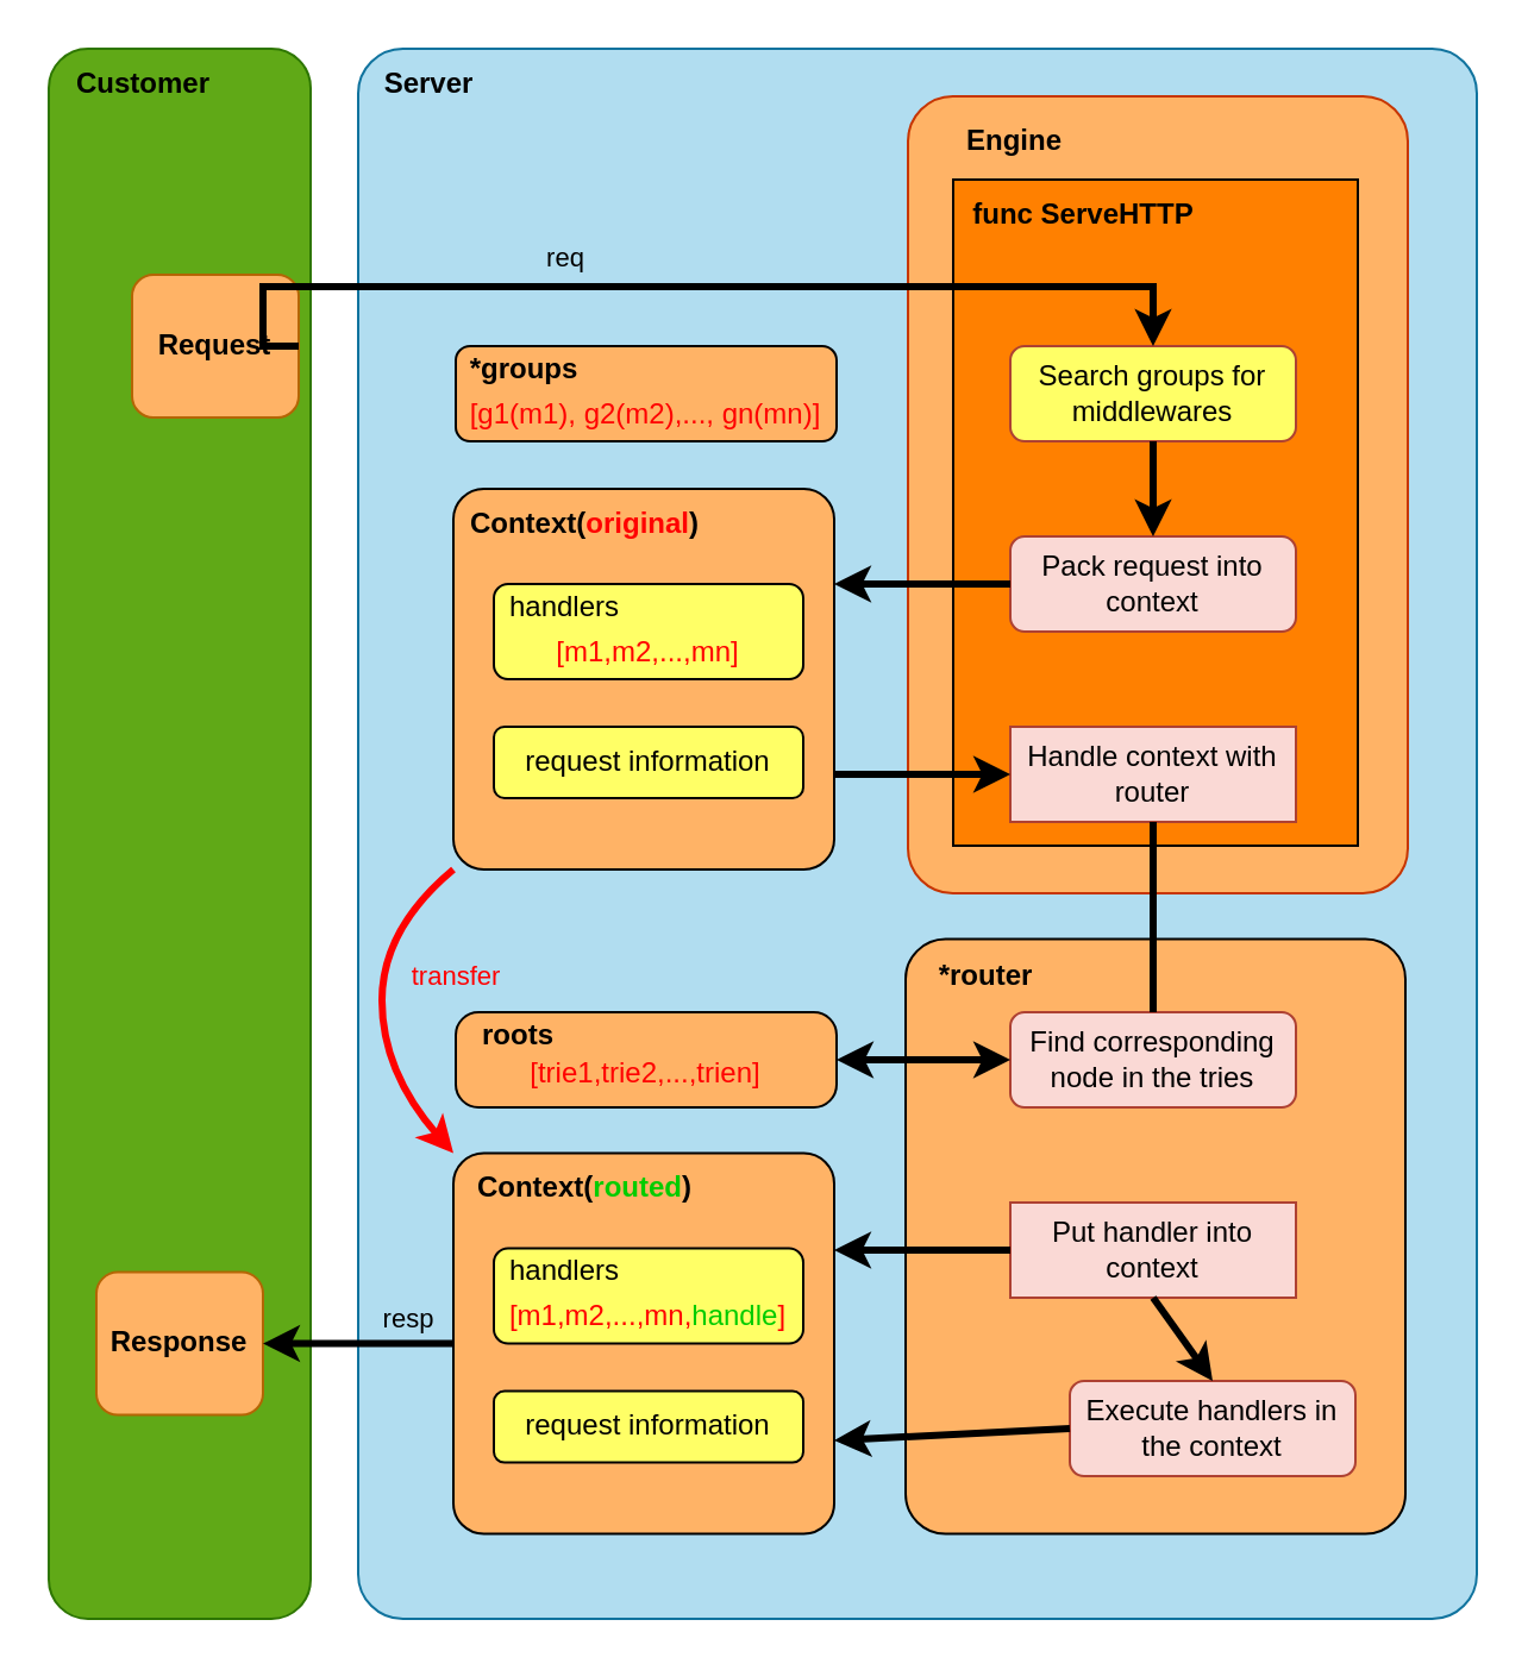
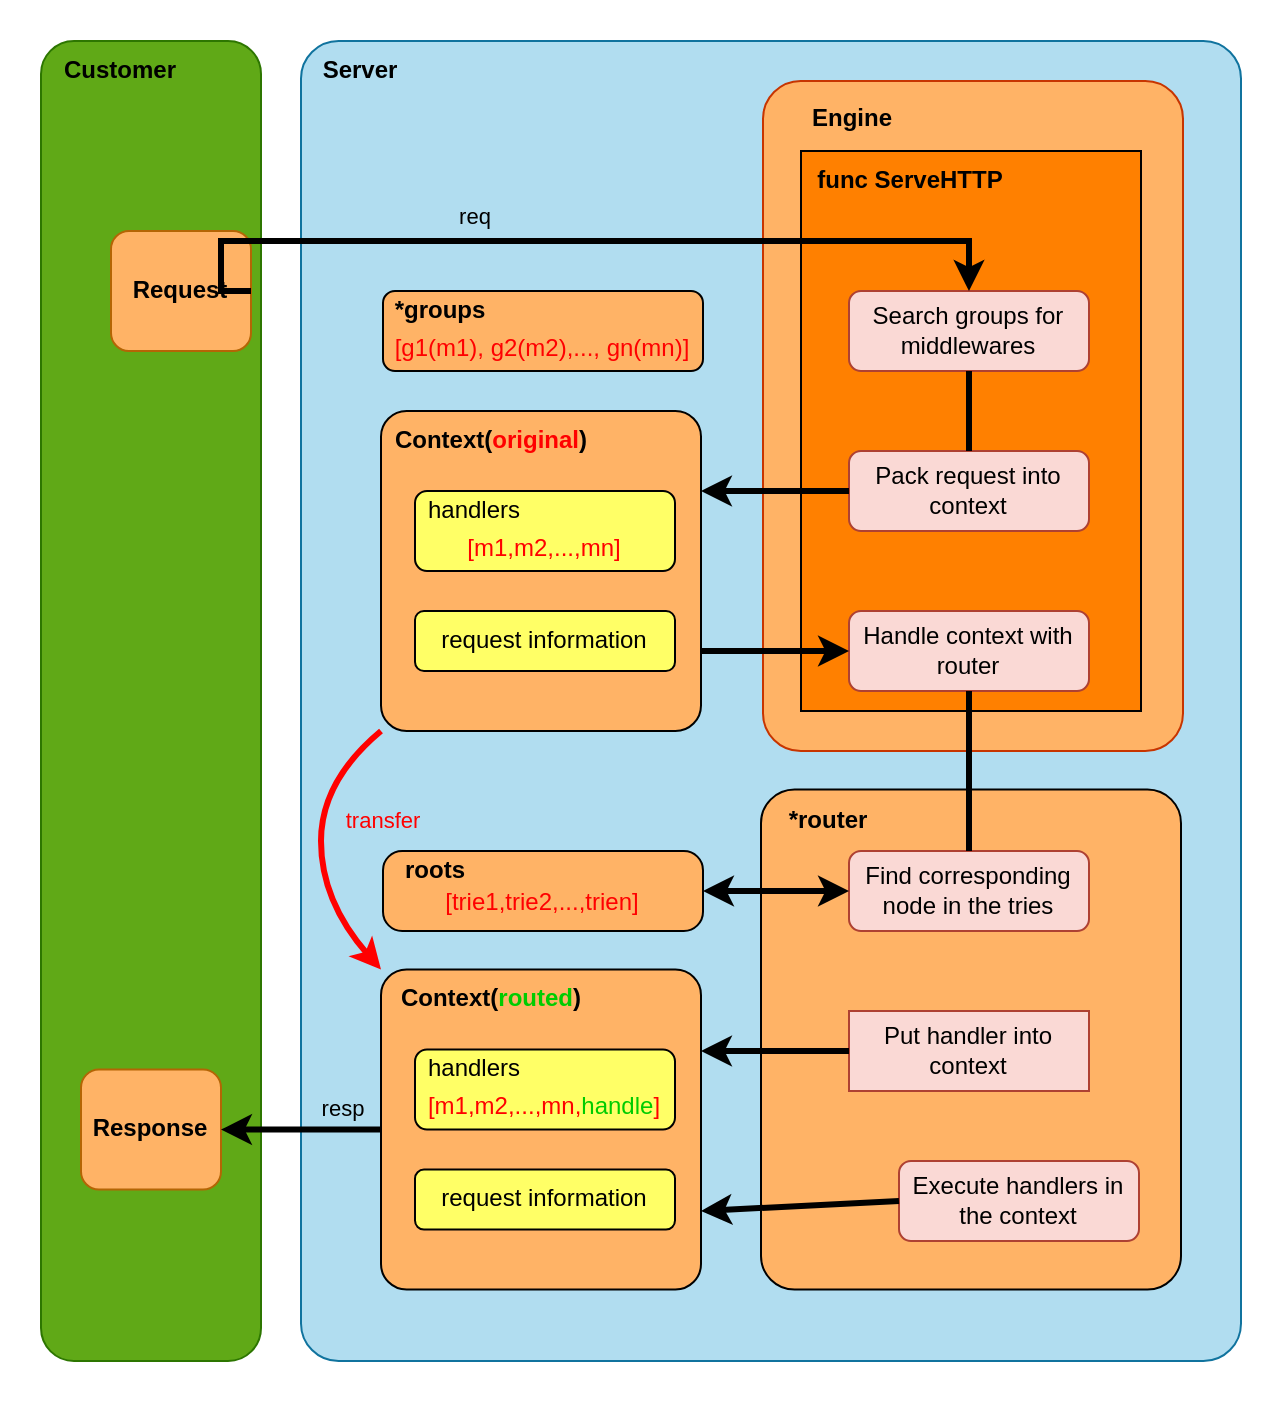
  <mxCell id="0" />
  <mxCell id="1" style="" parent="0" />
  <mxCell id="2" value="" style="rounded=1;whiteSpace=wrap;html=1;fillColor=#60a917;strokeColor=#2D7600;fontColor=#ffffff;" parent="1" vertex="1"><mxGeometry x="20" y="20" width="110" height="660" as="geometry" /></mxCell>
  <mxCell id="3" value="" style="group" parent="1" vertex="1" connectable="0"><mxGeometry x="150" y="20" width="470" height="660" as="geometry" /></mxCell>
  <mxCell id="4" value="" style="rounded=1;whiteSpace=wrap;html=1;fillColor=#b1ddf0;arcSize=4;strokeColor=#10739e;" parent="3" vertex="1"><mxGeometry width="470" height="660" as="geometry" /></mxCell>
  <mxCell id="5" value="&lt;b&gt;Server&lt;/b&gt;" style="text;html=1;strokeColor=none;fillColor=none;align=center;verticalAlign=middle;whiteSpace=wrap;rounded=0;fontColor=#000000;" parent="3" vertex="1"><mxGeometry width="60" height="30" as="geometry" /></mxCell>
  <mxCell id="6" value="elements" style="" parent="0" />
  <mxCell id="7" value="" style="group" parent="6" vertex="1" connectable="0"><mxGeometry x="380" y="394.28" width="210" height="250" as="geometry" /></mxCell>
  <mxCell id="8" value="" style="group" parent="7" vertex="1" connectable="0"><mxGeometry width="210" height="250" as="geometry" /></mxCell>
  <mxCell id="9" value="" style="rounded=1;whiteSpace=wrap;html=1;fontColor=#FF0000;strokeColor=default;fillColor=#FFB366;arcSize=8;" parent="8" vertex="1"><mxGeometry width="210" height="250" as="geometry" /></mxCell>
  <mxCell id="10" value="&lt;font color=&quot;#000000&quot;&gt;&lt;b&gt;*router&lt;/b&gt;&lt;/font&gt;" style="text;html=1;strokeColor=none;fillColor=none;align=center;verticalAlign=middle;whiteSpace=wrap;rounded=0;fontColor=#FF0000;" parent="8" vertex="1"><mxGeometry x="4" width="60" height="31.5" as="geometry" /></mxCell>
  <mxCell id="11" value="" style="group" parent="6" vertex="1" connectable="0"><mxGeometry x="381" y="40" width="210" height="335" as="geometry" /></mxCell>
  <mxCell id="12" value="" style="rounded=1;whiteSpace=wrap;html=1;fontColor=#000000;fillColor=#FFB366;strokeColor=#C73500;arcSize=9;" parent="11" vertex="1"><mxGeometry width="210" height="335" as="geometry" /></mxCell>
  <mxCell id="13" value="&lt;b&gt;Engine&lt;/b&gt;" style="text;html=1;strokeColor=none;fillColor=none;align=center;verticalAlign=middle;whiteSpace=wrap;rounded=0;fontColor=#000000;" parent="11" vertex="1"><mxGeometry y="4.718" width="90" height="28.31" as="geometry" /></mxCell>
  <mxCell id="14" value="&lt;font color=&quot;#000000&quot;&gt;&lt;b&gt;Request&lt;/b&gt;&lt;/font&gt;" style="rounded=1;whiteSpace=wrap;html=1;fillColor=#FFB366;strokeColor=#b46504;" parent="6" vertex="1"><mxGeometry x="55" y="115" width="70" height="60" as="geometry" /></mxCell>
  <mxCell id="15" value="&lt;b&gt;Customer&lt;/b&gt;" style="text;html=1;strokeColor=none;fillColor=none;align=center;verticalAlign=middle;whiteSpace=wrap;rounded=0;fontColor=#000000;" parent="6" vertex="1"><mxGeometry x="30" y="20" width="60" height="30" as="geometry" /></mxCell>
  <mxCell id="16" value="" style="rounded=0;whiteSpace=wrap;html=1;fontColor=#000000;fillColor=#FF8000;strokeColor=default;" parent="6" vertex="1"><mxGeometry x="400" y="75" width="170" height="280" as="geometry" /></mxCell>
  <mxCell id="17" value="" style="group" parent="6" vertex="1" connectable="0"><mxGeometry x="424" y="105" width="120" height="240" as="geometry" /></mxCell>
  <mxCell id="18" value="" style="group" parent="17" vertex="1" connectable="0"><mxGeometry y="40" width="120" height="200" as="geometry" /></mxCell>
- <mxCell id="19" value="&lt;font color=&quot;#000000&quot;&gt;Search groups for middlewares&lt;/font&gt;" style="rounded=1;whiteSpace=wrap;html=1;fillColor=#ffff66;strokeColor=#ae4132;" parent="18" vertex="1"><mxGeometry width="120" height="40" as="geometry" /></mxCell>
+ <mxCell id="19" value="&lt;font color=&quot;#000000&quot;&gt;Search groups for middlewares&lt;/font&gt;" style="rounded=1;whiteSpace=wrap;html=1;fillColor=#fad9d5;strokeColor=#ae4132;" parent="18" vertex="1"><mxGeometry width="120" height="40" as="geometry" /></mxCell>
  <mxCell id="20" value="&lt;font color=&quot;#000000&quot;&gt;Pack request into context&lt;/font&gt;" style="rounded=1;whiteSpace=wrap;html=1;fillColor=#fad9d5;strokeColor=#ae4132;" parent="18" vertex="1"><mxGeometry y="80" width="120" height="40" as="geometry" /></mxCell>
- <mxCell id="21" value="&lt;font color=&quot;#000000&quot;&gt;Handle context with router&lt;/font&gt;" style="whiteSpace=wrap;html=1;fillColor=#fad9d5;strokeColor=#ae4132;rounded=0;" parent="18" vertex="1"><mxGeometry y="160" width="120" height="40" as="geometry" /></mxCell>
- <mxCell id="22" value="" style="endArrow=classic;html=1;fontColor=#000000;strokeColor=#000000;strokeWidth=3;fillColor=#000000;gradientColor=#ffffff;entryX=0.5;entryY=0;entryDx=0;entryDy=0;exitX=0.5;exitY=1;exitDx=0;exitDy=0;" parent="18" source="19" target="20" edge="1"><mxGeometry width="50" height="50" relative="1" as="geometry"><mxPoint x="-4" y="75" as="sourcePoint" /><mxPoint x="46" y="25" as="targetPoint" /></mxGeometry></mxCell>
+ <mxCell id="21" value="&lt;font color=&quot;#000000&quot;&gt;Handle context with router&lt;/font&gt;" style="rounded=1;whiteSpace=wrap;html=1;fillColor=#fad9d5;strokeColor=#ae4132;" parent="18" vertex="1"><mxGeometry y="160" width="120" height="40" as="geometry" /></mxCell>
+ <mxCell id="22" value="" style="endArrow=none;html=1;fontColor=#000000;strokeColor=#000000;strokeWidth=3;fillColor=#000000;gradientColor=#ffffff;entryX=0.5;entryY=0;entryDx=0;entryDy=0;exitX=0.5;exitY=1;exitDx=0;exitDy=0;" parent="18" source="19" target="20" edge="1"><mxGeometry width="50" height="50" relative="1" as="geometry"><mxPoint x="-4" y="75" as="sourcePoint" /><mxPoint x="46" y="25" as="targetPoint" /></mxGeometry></mxCell>
  <mxCell id="23" value="&lt;b&gt;func ServeHTTP&lt;/b&gt;" style="text;html=1;strokeColor=none;fillColor=none;align=center;verticalAlign=middle;whiteSpace=wrap;rounded=0;fontColor=#000000;" parent="6" vertex="1"><mxGeometry x="400" y="75" width="110" height="30" as="geometry" /></mxCell>
  <mxCell id="24" value="" style="group" parent="6" vertex="1" connectable="0"><mxGeometry x="211" y="145" width="140" height="40" as="geometry" /></mxCell>
  <mxCell id="25" value="" style="rounded=1;whiteSpace=wrap;html=1;fontColor=#000000;strokeColor=default;fillColor=#FFB366;" parent="24" vertex="1"><mxGeometry x="-20" width="160" height="40" as="geometry" /></mxCell>
  <mxCell id="26" value="&lt;b&gt;*groups&lt;/b&gt;" style="text;html=1;strokeColor=none;fillColor=none;align=center;verticalAlign=middle;whiteSpace=wrap;rounded=0;fontColor=#000000;" parent="24" vertex="1"><mxGeometry x="-16" width="50" height="20" as="geometry" /></mxCell>
  <mxCell id="27" value="&lt;font color=&quot;#ff0000&quot;&gt;[g1(m1), g2(m2),..., gn(mn)]&lt;/font&gt;" style="text;html=1;strokeColor=none;fillColor=none;align=center;verticalAlign=middle;whiteSpace=wrap;rounded=0;fontColor=#000000;" parent="24" vertex="1"><mxGeometry x="-20" y="19.2" width="160" height="20" as="geometry" /></mxCell>
  <mxCell id="28" value="" style="group" parent="6" vertex="1" connectable="0"><mxGeometry x="190" y="205" width="160" height="160" as="geometry" /></mxCell>
  <mxCell id="29" value="" style="rounded=1;whiteSpace=wrap;html=1;fontColor=#000000;strokeColor=default;fillColor=#FFB366;arcSize=8;" parent="28" vertex="1"><mxGeometry width="160" height="160" as="geometry" /></mxCell>
  <mxCell id="30" value="&lt;b&gt;Context(&lt;font color=&quot;#ff0000&quot;&gt;original&lt;/font&gt;)&lt;/b&gt;" style="text;html=1;strokeColor=none;fillColor=none;align=center;verticalAlign=middle;whiteSpace=wrap;rounded=0;fontColor=#000000;" parent="28" vertex="1"><mxGeometry width="111" height="30" as="geometry" /></mxCell>
  <mxCell id="31" value="" style="group" parent="28" vertex="1" connectable="0"><mxGeometry x="17" y="40" width="130" height="40" as="geometry" /></mxCell>
  <mxCell id="32" value="" style="rounded=1;whiteSpace=wrap;html=1;fontColor=#000000;strokeColor=default;fillColor=#FFFF66;" parent="31" vertex="1"><mxGeometry width="130" height="40" as="geometry" /></mxCell>
  <mxCell id="33" value="" style="group" parent="31" vertex="1" connectable="0"><mxGeometry width="112" height="39.197" as="geometry" /></mxCell>
  <mxCell id="34" value="handlers" style="text;html=1;strokeColor=none;fillColor=none;align=center;verticalAlign=middle;whiteSpace=wrap;rounded=0;fontColor=#000000;" parent="33" vertex="1"><mxGeometry width="60" height="20" as="geometry" /></mxCell>
  <mxCell id="35" value="&lt;font color=&quot;#ff0000&quot;&gt;[m1,m2,...,mn]&lt;/font&gt;" style="text;html=1;strokeColor=none;fillColor=none;align=center;verticalAlign=middle;whiteSpace=wrap;rounded=0;fontColor=#000000;" parent="31" vertex="1"><mxGeometry x="15" y="19.197" width="100" height="20" as="geometry" /></mxCell>
  <mxCell id="36" value="" style="group" parent="28" vertex="1" connectable="0"><mxGeometry x="17" y="100" width="130" height="30" as="geometry" /></mxCell>
  <mxCell id="37" value="" style="rounded=1;whiteSpace=wrap;html=1;fontColor=#000000;strokeColor=default;fillColor=#FFFF66;" parent="36" vertex="1"><mxGeometry width="130" height="30" as="geometry" /></mxCell>
  <mxCell id="38" value="request information" style="text;html=1;strokeColor=none;fillColor=none;align=center;verticalAlign=middle;whiteSpace=wrap;rounded=0;fontColor=#000000;" parent="36" vertex="1"><mxGeometry y="7.5" width="130" height="15" as="geometry" /></mxCell>
  <mxCell id="39" value="&lt;font color=&quot;#000000&quot;&gt;Find corresponding node in the tries&lt;/font&gt;" style="rounded=1;whiteSpace=wrap;html=1;fillColor=#fad9d5;strokeColor=#ae4132;" parent="6" vertex="1"><mxGeometry x="424" y="425" width="120" height="40" as="geometry" /></mxCell>
  <mxCell id="40" value="&lt;font color=&quot;#000000&quot;&gt;Put handler into context&lt;/font&gt;" style="whiteSpace=wrap;html=1;fillColor=#fad9d5;strokeColor=#ae4132;rounded=0;" parent="6" vertex="1"><mxGeometry x="424" y="505" width="120" height="40" as="geometry" /></mxCell>
  <mxCell id="41" value="&lt;font color=&quot;#000000&quot;&gt;Execute handlers in the context&lt;/font&gt;" style="rounded=1;whiteSpace=wrap;html=1;fillColor=#fad9d5;strokeColor=#ae4132;" parent="6" vertex="1"><mxGeometry x="449" y="580" width="120" height="40" as="geometry" /></mxCell>
  <mxCell id="42" value="" style="group" parent="6" vertex="1" connectable="0"><mxGeometry x="190" y="484.28" width="160" height="160" as="geometry" /></mxCell>
  <mxCell id="43" value="" style="rounded=1;whiteSpace=wrap;html=1;fontColor=#000000;strokeColor=default;fillColor=#FFB366;arcSize=8;" parent="42" vertex="1"><mxGeometry width="160" height="160" as="geometry" /></mxCell>
  <mxCell id="44" value="&lt;b&gt;Context(&lt;font color=&quot;#00cc00&quot;&gt;routed&lt;/font&gt;)&lt;/b&gt;" style="text;html=1;strokeColor=none;fillColor=none;align=center;verticalAlign=middle;whiteSpace=wrap;rounded=0;fontColor=#000000;" parent="42" vertex="1"><mxGeometry width="111" height="30" as="geometry" /></mxCell>
  <mxCell id="45" value="" style="group" parent="42" vertex="1" connectable="0"><mxGeometry x="17" y="40" width="130" height="40" as="geometry" /></mxCell>
  <mxCell id="46" value="" style="rounded=1;whiteSpace=wrap;html=1;fontColor=#000000;strokeColor=default;fillColor=#FFFF66;" parent="45" vertex="1"><mxGeometry width="130" height="40" as="geometry" /></mxCell>
  <mxCell id="47" value="" style="group" parent="45" vertex="1" connectable="0"><mxGeometry width="112" height="39.197" as="geometry" /></mxCell>
  <mxCell id="48" value="handlers" style="text;html=1;strokeColor=none;fillColor=none;align=center;verticalAlign=middle;whiteSpace=wrap;rounded=0;fontColor=#000000;" parent="47" vertex="1"><mxGeometry width="60" height="20" as="geometry" /></mxCell>
  <mxCell id="49" value="&lt;font color=&quot;#ff0000&quot;&gt;[m1,m2,...,mn,&lt;/font&gt;&lt;font color=&quot;#00cc00&quot;&gt;handle&lt;/font&gt;&lt;font color=&quot;#ff0000&quot;&gt;]&lt;/font&gt;" style="text;html=1;strokeColor=none;fillColor=none;align=center;verticalAlign=middle;whiteSpace=wrap;rounded=0;fontColor=#000000;" parent="45" vertex="1"><mxGeometry x="15" y="19.197" width="100" height="20" as="geometry" /></mxCell>
  <mxCell id="50" value="" style="group" parent="42" vertex="1" connectable="0"><mxGeometry x="17" y="100" width="130" height="30" as="geometry" /></mxCell>
  <mxCell id="51" value="" style="rounded=1;whiteSpace=wrap;html=1;fontColor=#000000;strokeColor=default;fillColor=#FFFF66;" parent="50" vertex="1"><mxGeometry width="130" height="30" as="geometry" /></mxCell>
  <mxCell id="52" value="request information" style="text;html=1;strokeColor=none;fillColor=none;align=center;verticalAlign=middle;whiteSpace=wrap;rounded=0;fontColor=#000000;" parent="50" vertex="1"><mxGeometry y="7.5" width="130" height="15" as="geometry" /></mxCell>
  <mxCell id="53" value="" style="group" parent="6" vertex="1" connectable="0"><mxGeometry x="191" y="425" width="160" height="40" as="geometry" /></mxCell>
  <mxCell id="54" value="" style="rounded=1;whiteSpace=wrap;html=1;fontColor=#000000;strokeColor=default;fillColor=#FFB366;arcSize=24;" parent="53" vertex="1"><mxGeometry width="160" height="40" as="geometry" /></mxCell>
  <mxCell id="55" value="&lt;b&gt;roots&lt;/b&gt;" style="text;html=1;strokeColor=none;fillColor=none;align=center;verticalAlign=middle;whiteSpace=wrap;rounded=0;fontColor=#000000;" parent="53" vertex="1"><mxGeometry x="7" y="1" width="38.89" height="17.14" as="geometry" /></mxCell>
  <mxCell id="56" value="&lt;font color=&quot;#ff0000&quot;&gt;[trie1,trie2,...,trien]&lt;/font&gt;" style="text;html=1;strokeColor=none;fillColor=none;align=center;verticalAlign=middle;whiteSpace=wrap;rounded=0;fontColor=#000000;" parent="53" vertex="1"><mxGeometry y="17.14" width="160" height="17.14" as="geometry" /></mxCell>
  <mxCell id="57" value="" style="endArrow=classic;html=1;fontColor=#000000;strokeColor=#000000;strokeWidth=3;fillColor=#000000;gradientColor=#ffffff;exitX=0;exitY=0.5;exitDx=0;exitDy=0;entryX=1;entryY=0.25;entryDx=0;entryDy=0;" parent="6" source="20" target="29" edge="1"><mxGeometry width="50" height="50" relative="1" as="geometry"><mxPoint x="160" y="200" as="sourcePoint" /><mxPoint x="210" y="150" as="targetPoint" /></mxGeometry></mxCell>
  <mxCell id="58" value="" style="endArrow=classic;html=1;fontColor=#000000;strokeColor=#000000;strokeWidth=3;fillColor=#000000;gradientColor=#ffffff;exitX=1;exitY=0.75;exitDx=0;exitDy=0;entryX=0;entryY=0.5;entryDx=0;entryDy=0;" parent="6" source="29" target="21" edge="1"><mxGeometry width="50" height="50" relative="1" as="geometry"><mxPoint x="420" y="300" as="sourcePoint" /><mxPoint x="470" y="250" as="targetPoint" /></mxGeometry></mxCell>
  <mxCell id="59" value="" style="endArrow=none;html=1;fontColor=#000000;strokeColor=#000000;strokeWidth=3;fillColor=#000000;gradientColor=#ffffff;entryX=0.5;entryY=0;entryDx=0;entryDy=0;exitX=0.5;exitY=1;exitDx=0;exitDy=0;" parent="6" source="21" target="39" edge="1"><mxGeometry width="50" height="50" relative="1" as="geometry"><mxPoint x="420" y="420" as="sourcePoint" /><mxPoint x="470" y="370" as="targetPoint" /></mxGeometry></mxCell>
  <mxCell id="60" value="" style="endArrow=classic;startArrow=classic;html=1;fontColor=#000000;strokeColor=#000000;strokeWidth=3;fillColor=#000000;gradientColor=#ffffff;exitX=1;exitY=0.5;exitDx=0;exitDy=0;entryX=0;entryY=0.5;entryDx=0;entryDy=0;" parent="6" source="54" target="39" edge="1"><mxGeometry width="50" height="50" relative="1" as="geometry"><mxPoint x="420" y="500" as="sourcePoint" /><mxPoint x="470" y="450" as="targetPoint" /></mxGeometry></mxCell>
  <mxCell id="61" value="" style="endArrow=classic;html=1;fontColor=#000000;strokeColor=#000000;strokeWidth=3;fillColor=#000000;gradientColor=#ffffff;exitX=0;exitY=0.5;exitDx=0;exitDy=0;" parent="6" source="40" edge="1"><mxGeometry width="50" height="50" relative="1" as="geometry"><mxPoint x="390" y="540" as="sourcePoint" /><mxPoint x="350" y="525" as="targetPoint" /></mxGeometry></mxCell>
  <mxCell id="62" value="" style="endArrow=classic;html=1;fontColor=#000000;strokeColor=#000000;strokeWidth=3;fillColor=#000000;gradientColor=#ffffff;exitX=0;exitY=0.5;exitDx=0;exitDy=0;" parent="6" source="41" edge="1"><mxGeometry width="50" height="50" relative="1" as="geometry"><mxPoint x="330" y="550" as="sourcePoint" /><mxPoint x="350" y="605" as="targetPoint" /></mxGeometry></mxCell>
- <mxCell id="63" value="" style="endArrow=classic;html=1;fontColor=#000000;strokeColor=#000000;strokeWidth=3;fillColor=#000000;gradientColor=#ffffff;entryX=0.5;entryY=0;entryDx=0;entryDy=0;exitX=0.5;exitY=1;exitDx=0;exitDy=0;" parent="6" source="40" target="41" edge="1"><mxGeometry width="50" height="50" relative="1" as="geometry"><mxPoint x="440" y="550" as="sourcePoint" /><mxPoint x="490" y="500" as="targetPoint" /></mxGeometry></mxCell>
  <mxCell id="64" style="edgeStyle=orthogonalEdgeStyle;html=1;exitX=1;exitY=0.5;exitDx=0;exitDy=0;entryX=0.5;entryY=0;entryDx=0;entryDy=0;fontColor=#000000;startFill=1;endFill=1;strokeColor=#000000;strokeWidth=3;fillColor=#000000;gradientColor=#ffffff;rounded=0;" parent="6" source="14" target="19" edge="1"><mxGeometry relative="1" as="geometry"><Array as="points"><mxPoint x="110" y="120" /><mxPoint x="484" y="120" /></Array></mxGeometry></mxCell>
  <mxCell id="65" value="req" style="edgeLabel;html=1;align=center;verticalAlign=middle;resizable=0;points=[];fontColor=#000000;labelBackgroundColor=none;" parent="64" vertex="1" connectable="0"><mxGeometry x="-0.348" y="3" relative="1" as="geometry"><mxPoint x="23" y="-10" as="offset" /></mxGeometry></mxCell>
  <mxCell id="66" value="&lt;font color=&quot;#000000&quot;&gt;&lt;b&gt;Response&lt;/b&gt;&lt;/font&gt;" style="rounded=1;whiteSpace=wrap;html=1;fillColor=#FFB366;strokeColor=#b46504;" parent="6" vertex="1"><mxGeometry x="40" y="534.28" width="70" height="60" as="geometry" /></mxCell>
  <mxCell id="67" value="" style="endArrow=classic;html=1;fontColor=#000000;strokeColor=#000000;strokeWidth=3;fillColor=#000000;gradientColor=#ffffff;exitX=0;exitY=0.5;exitDx=0;exitDy=0;entryX=1;entryY=0.5;entryDx=0;entryDy=0;" parent="6" source="43" target="66" edge="1"><mxGeometry width="50" height="50" relative="1" as="geometry"><mxPoint x="250" y="410" as="sourcePoint" /><mxPoint x="300" y="360" as="targetPoint" /></mxGeometry></mxCell>
  <mxCell id="68" value="resp" style="edgeLabel;html=1;align=center;verticalAlign=middle;resizable=0;points=[];fontColor=#000000;labelBackgroundColor=none;" parent="67" vertex="1" connectable="0"><mxGeometry x="-0.267" y="1" relative="1" as="geometry"><mxPoint x="9" y="-12" as="offset" /></mxGeometry></mxCell>
  <mxCell id="69" value="" style="curved=1;endArrow=classic;html=1;fontColor=#000000;strokeColor=#FF0000;strokeWidth=3;fillColor=#000000;gradientColor=#ffffff;exitX=0;exitY=1;exitDx=0;exitDy=0;entryX=0;entryY=0;entryDx=0;entryDy=0;" parent="6" source="29" target="44" edge="1"><mxGeometry width="50" height="50" relative="1" as="geometry"><mxPoint x="340" y="400" as="sourcePoint" /><mxPoint x="390" y="350" as="targetPoint" /><Array as="points"><mxPoint x="160" y="390" /><mxPoint x="160" y="450" /></Array></mxGeometry></mxCell>
  <mxCell id="70" value="transfer" style="edgeLabel;html=1;align=center;verticalAlign=middle;resizable=0;points=[];fontColor=#FF0000;labelBackgroundColor=none;" parent="69" vertex="1" connectable="0"><mxGeometry x="-0.161" y="1" relative="1" as="geometry"><mxPoint x="29" y="-2" as="offset" /></mxGeometry></mxCell>
